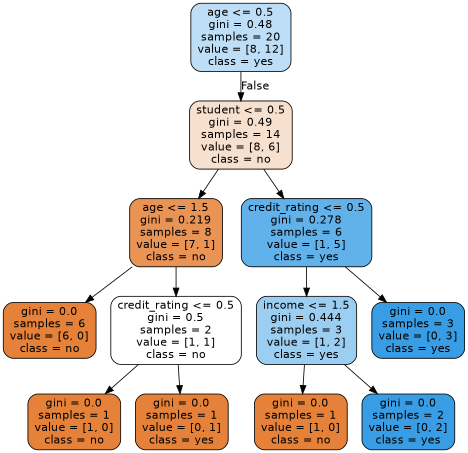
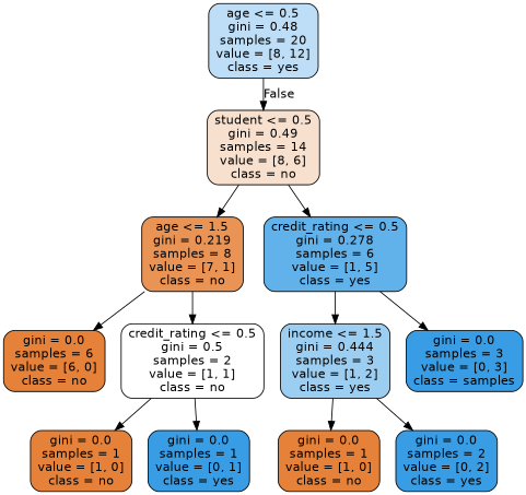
  digraph {
    node [color=black fillcolor="#e58139" fontname=helvetica shape=box style="filled, rounded"]
    edge [fontname=helvetica]
    n1 [fillcolor="#bddef6" label="age <= 0.5\ngini = 0.48\nsamples = 20\nvalue = [8, 12]\nclass = yes"]
    n2 [fillcolor="#f8e0ce" label="student <= 0.5\ngini = 0.49\nsamples = 14\nvalue = [8, 6]\nclass = no"]
    n3 [fillcolor="#e99355" label="age <= 1.5\ngini = 0.219\nsamples = 8\nvalue = [7, 1]\nclass = no"]
    n4 [fillcolor="#61b1ea" label="credit_rating <= 0.5\ngini = 0.278\nsamples = 6\nvalue = [1, 5]\nclass = yes"]
    n5 [label="gini = 0.0\nsamples = 6\nvalue = [6, 0]\nclass = no"]
    n6 [fillcolor="#ffffff" label="credit_rating <= 0.5\ngini = 0.5\nsamples = 2\nvalue = [1, 1]\nclass = no"]
    n7 [fillcolor="#9ccef2" label="income <= 1.5\ngini = 0.444\nsamples = 3\nvalue = [1, 2]\nclass = yes"]
-   n8 [fillcolor="#399de5" label="gini = 0.0\nsamples = 3\nvalue = [0, 3]\nclass = yes"]
+   n8 [fillcolor="#399de5" label="gini = 0.0\nsamples = 3\nvalue = [0, 3]\nclass = samples"]
    n9 [label="gini = 0.0\nsamples = 1\nvalue = [1, 0]\nclass = no"]
-   n10 [label="gini = 0.0\nsamples = 1\nvalue = [0, 1]\nclass = yes"]
+   n10 [fillcolor="#399de5" label="gini = 0.0\nsamples = 1\nvalue = [0, 1]\nclass = yes"]
    n11 [label="gini = 0.0\nsamples = 1\nvalue = [1, 0]\nclass = no"]
    n12 [fillcolor="#399de5" label="gini = 0.0\nsamples = 2\nvalue = [0, 2]\nclass = yes"]
    n1 -> n2 [headlabel=False labelangle=-45 labeldistance=2.5]
    n2 -> n3
    n2 -> n4
    n3 -> n5
    n3 -> n6
    n4 -> n7
    n4 -> n8
    n6 -> n9
    n6 -> n10
    n7 -> n11
    n7 -> n12
  }
